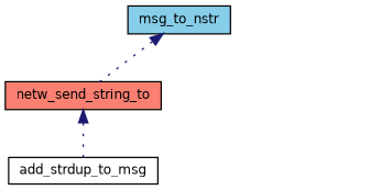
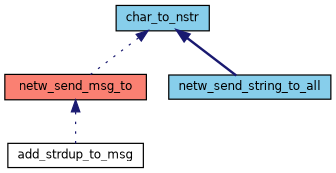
  digraph {
    rankdir=TB
    node [color=black fillcolor=skyblue fontname=Helvetica fontsize=10 shape=record style=filled]
    edge [color=midnightblue dir=back fontname=Helvetica fontsize=10 labelfontname=Helvetica labelfontsize=10 style=dotted]
-   n1 [fontcolor=black height=0.2 label=msg_to_nstr width=0.4]
-   n2 [fillcolor=salmon height=0.2 label=netw_send_string_to width=0.4]
+   n1 [fontcolor=black height=0.2 label=char_to_nstr width=0.4]
+   n2 [fillcolor=salmon height=0.2 label=netw_send_msg_to width=0.4]
+   n3 [height=0.2 label=netw_send_string_to_all width=0.4]
    n4 [fillcolor=white height=0.2 label=add_strdup_to_msg width=0.4]
    n1 -> n2
+   n1 -> n3 [style=bold]
    n2 -> n4
  }
